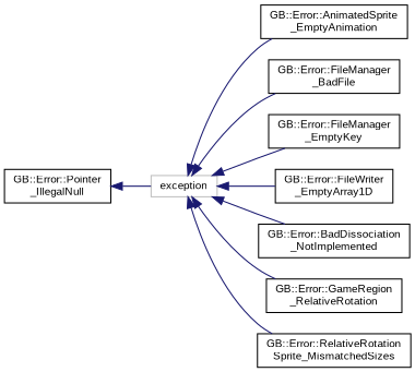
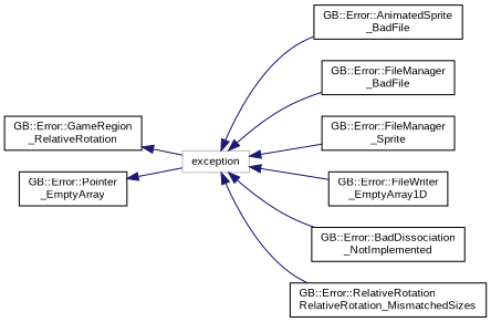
  digraph {
    fontname="Liberation Sans"
    rankdir=LR
    node [color=black fillcolor=white fontname="Liberation Sans" fontsize=10 shape=record style=filled]
    edge [color=midnightblue dir=back fontname="Liberation Sans" fontsize=10 labelfontname=Helvetica labelfontsize=10 style=solid]
    n1 [color=grey75 height=0.2 label=exception width=0.4]
-   n2 [height=0.2 label="GB::Error::AnimatedSprite\l_EmptyAnimation" width=0.4]
+   n2 [height=0.2 label="GB::Error::AnimatedSprite\l_BadFile" width=0.4]
    n3 [height=0.2 label="GB::Error::FileManager\l_BadFile" width=0.4]
-   n4 [height=0.2 label="GB::Error::FileManager\l_EmptyKey" width=0.4]
+   n4 [height=0.2 label="GB::Error::FileManager\l_Sprite" width=0.4]
    n5 [height=0.2 label="GB::Error::FileWriter\l_EmptyArray1D" width=0.4]
    n6 [height=0.2 label="GB::Error::BadDissociation\l_NotImplemented" width=0.4]
    n7 [height=0.2 label="GB::Error::GameRegion\l_RelativeRotation" width=0.4]
-   n8 [height=0.2 label="GB::Error::RelativeRotation\lSprite_MismatchedSizes" width=0.4]
-   n9 [height=0.2 label="GB::Error::Pointer\l_IllegalNull" width=0.4]
+   n8 [height=0.2 label="GB::Error::RelativeRotation\lRelativeRotation_MismatchedSizes" width=0.4]
+   n9 [height=0.2 label="GB::Error::Pointer\l_EmptyArray" width=0.4]
    n1 -> n2
    n1 -> n3
    n1 -> n4
    n1 -> n5
    n1 -> n6
-   n1 -> n7
+   n7 -> n1
    n1 -> n8
    n9 -> n1
  }
